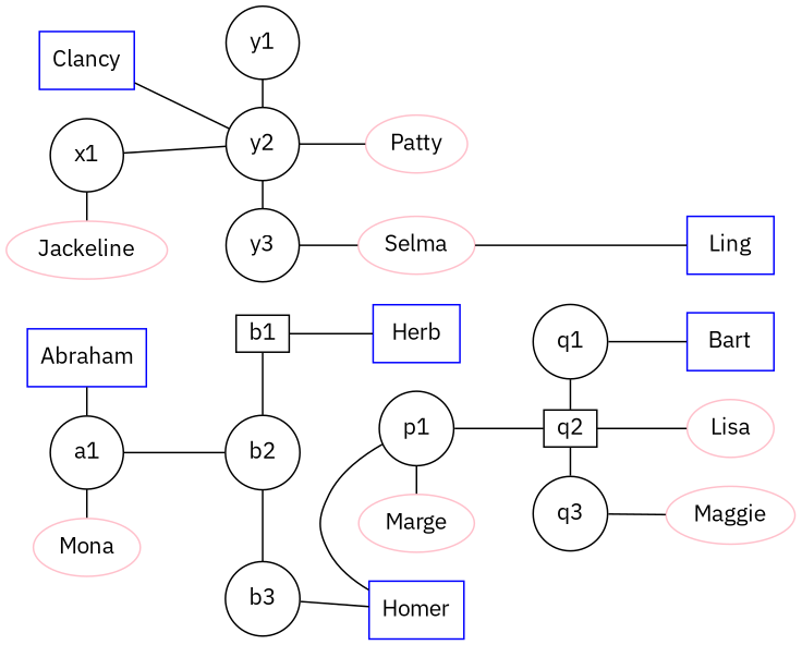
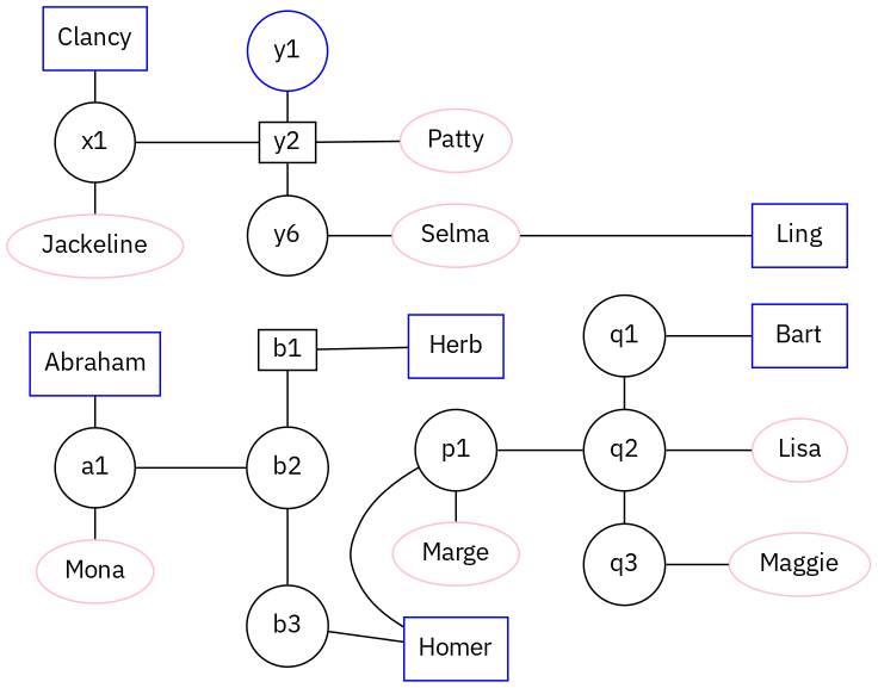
  digraph {
    fontname="IBM Plex Sans"
    rankdir=LR
    node [fontname="IBM Plex Sans" regular=0 shape=circle]
    edge [dir=none fontname="IBM Plex Sans"]
    Abraham [color=blue shape=box]
    a1 [height=0.01 width=0.01 regular=""]
    Mona [color=pink shape=oval]
    b1 [height=0.01 shape=box width=0.01 regular=""]
    b2 [height=0.01 width=0.01 regular=""]
    b3 [height=0.01 width=0.01 regular=""]
    Herb [color=blue shape=box]
    Homer [color=blue shape=box]
    p1 [height=0.01 width=0.01 regular=""]
    Marge [color=pink shape=oval]
    q1 [height=0.01 width=0.01 regular=""]
-   q2 [height=0.01 shape=box width=0.01 regular=""]
+   q2 [height=0.01 width=0.01 regular=""]
    q3 [height=0.01 width=0.01 regular=""]
    Bart [color=blue shape=box]
    Lisa [color=pink shape=oval]
    Maggie [color=pink shape=oval]
    Clancy [color=blue shape=box]
    x1 [height=0.01 width=0.01 regular=""]
    Jackeline [color=pink shape=oval]
-   y1 [height=0.01 width=0.01 regular=""]
-   y2 [height=0.01 width=0.01 regular=""]
-   y3 [height=0.01 width=0.01 regular=""]
+   y1 [height=0.01 width=0.01 color=blue regular=""]
+   y2 [height=0.01 shape=box width=0.01 regular=""]
+   y3 [height=0.01 width=0.01 label=y6 regular=""]
    Patty [color=pink shape=oval]
    Selma [color=pink shape=oval]
    Ling [color=blue shape=box]
    subgraph sub_1 {
      rank=same
      Abraham
      a1
      Mona
    }
    subgraph sub_2 {
      rank=same
      b1
      b2
      b3
    }
    subgraph sub_3 {
      rank=same
      Herb
      Homer
    }
    subgraph sub_4 {
      rank=same
      Homer
      p1
      Marge
    }
    subgraph sub_5 {
      rank=same
      q1
      q2
      q3
    }
    subgraph sub_6 {
      rank=same
      Bart
      Lisa
      Maggie
    }
    subgraph sub_7 {
      rank=same
      Clancy
      x1
      Jackeline
    }
    subgraph sub_8 {
      rank=same
      y1
      y2
      y3
    }
    subgraph sub_9 {
      rank=same
      Marge
      Patty
      Selma
    }
    subgraph sub_10 {
      rank=same
      Bart
      Ling
    }
    Abraham -> a1
    a1 -> Mona
    a1 -> b2
    b1 -> b2
    b1 -> Herb
    b2 -> b3
    b3 -> Homer
    Homer -> p1
    p1 -> Marge
    p1 -> q2
    q1 -> q2
    q1 -> Bart
    q2 -> q3
    q2 -> Lisa
    q3 -> Maggie
-   Clancy -> y2
+   Clancy -> x1
    x1 -> Jackeline
    x1 -> y2
    y1 -> y2
    y2 -> y3
    y2 -> Patty
    y3 -> Selma
    Selma -> Ling
  }
